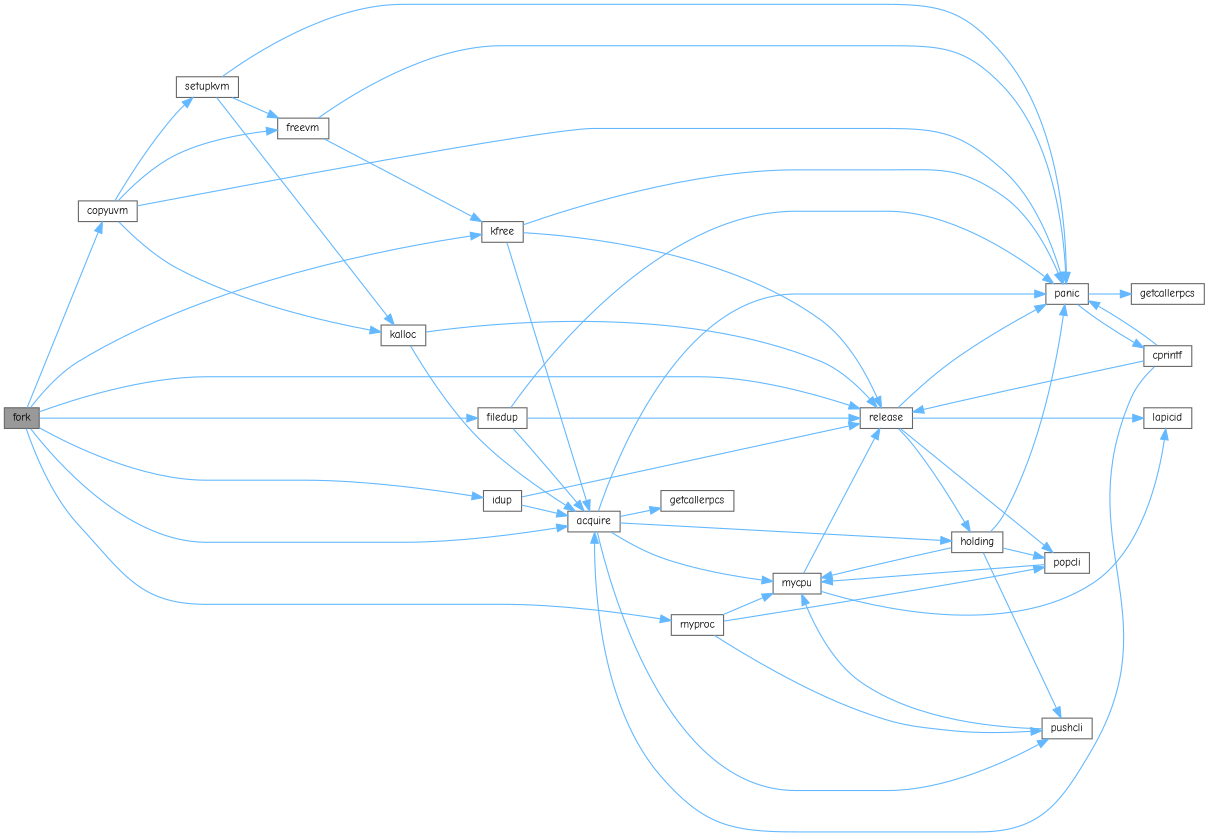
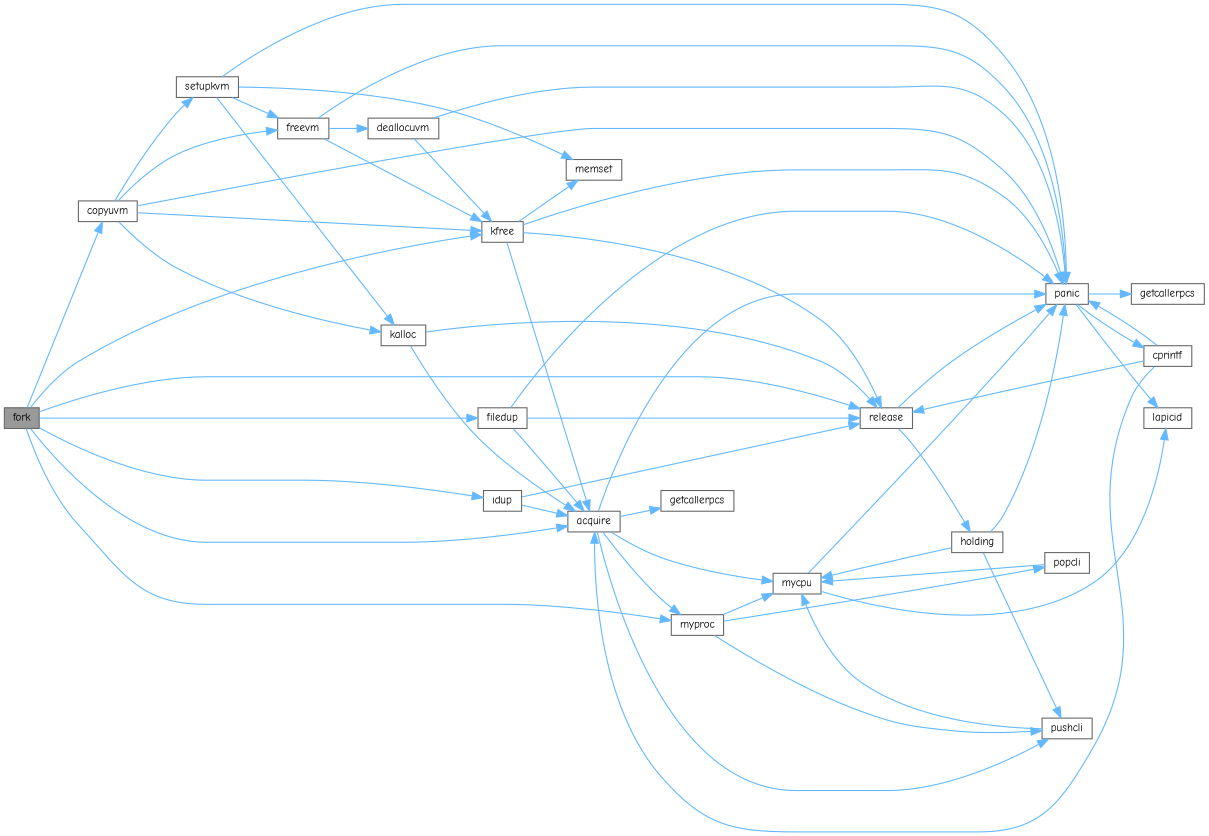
  digraph {
    fontname="Comic Neue"
    rankdir=LR
    node [color=grey40 fillcolor=white fontname="Comic Neue" fontsize=10 shape=box style=filled]
    edge [color=steelblue1 fontname="Comic Neue" fontsize=10 labelfontname=Helvetica labelfontsize=10 style=solid]
    n1 [color=gray40 fillcolor=grey60 fontcolor=black height=0.2 label=fork width=0.4]
    n2 [height=0.2 label=acquire width=0.4]
    n3 [height=0.2 label=release width=0.4]
    n4 [height=0.2 label=copyuvm width=0.4]
    n5 [height=0.2 label=kfree width=0.4]
    n6 [height=0.2 label=filedup width=0.4]
    n7 [height=0.2 label=idup width=0.4]
    n8 [height=0.2 label=myproc width=0.4]
    n9 [height=0.2 label=getcallerpcs width=0.4]
    n10 [height=0.2 label=holding width=0.4]
    n11 [height=0.2 label=mycpu width=0.4]
    n12 [height=0.2 label=panic width=0.4]
    n13 [height=0.2 label=pushcli width=0.4]
    n14 [height=0.2 label=popcli width=0.4]
    n15 [height=0.2 label=freevm width=0.4]
    n16 [height=0.2 label=kalloc width=0.4]
    n17 [height=0.2 label=setupkvm width=0.4]
+   n18 [height=0.2 label=memset width=0.4]
    n19 [height=0.2 label=lapicid width=0.4]
    n20 [height=0.2 label=cprintf width=0.4]
    n21 [height=0.2 label=getcallerpcs width=0.4]
+   n22 [height=0.2 label=deallocuvm width=0.4]
    n1 -> n2
    n1 -> n3
    n1 -> n4
    n1 -> n5
    n1 -> n6
    n1 -> n7
    n1 -> n8
    n2 -> n9
-   n2 -> n10
+   n2 -> n8
    n2 -> n11
    n2 -> n12
    n2 -> n13
    n3 -> n10
    n3 -> n12
-   n3 -> n14
+   n4 -> n5
    n4 -> n12
    n4 -> n15
    n4 -> n16
    n4 -> n17
    n5 -> n2
    n5 -> n3
    n5 -> n12
+   n5 -> n18
    n6 -> n2
    n6 -> n3
    n6 -> n12
    n7 -> n2
    n7 -> n3
    n8 -> n11
    n8 -> n13
    n8 -> n14
    n10 -> n11
    n10 -> n12
    n10 -> n13
-   n10 -> n14
-   n11 -> n3
+   n11 -> n12
    n11 -> n19
-   n3 -> n19
+   n12 -> n19
    n12 -> n20
    n12 -> n21
    n13 -> n11
    n14 -> n11
    n15 -> n5
    n15 -> n12
+   n15 -> n22
    n16 -> n2
    n16 -> n3
    n17 -> n12
    n17 -> n15
    n17 -> n16
+   n17 -> n18
    n20 -> n2
    n20 -> n3
    n20 -> n12
+   n22 -> n5
+   n22 -> n12
  }
